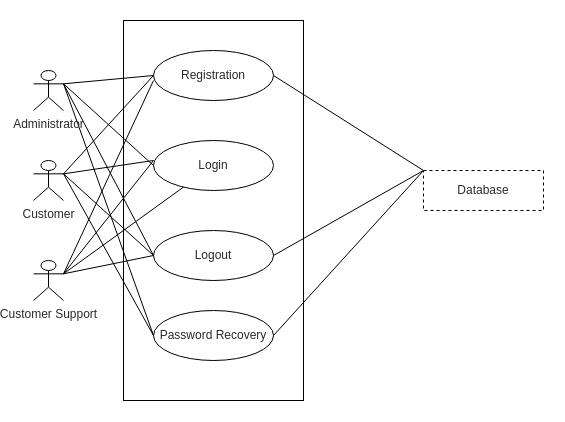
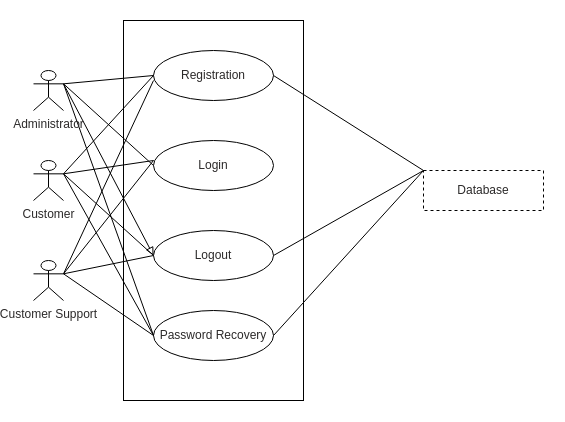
  <mxCell id="0" />
  <mxCell id="1" parent="0" />
  <mxCell id="2" value="" style="rounded=0;whiteSpace=wrap;html=1;fillColor=none;strokeColor=#000000;fontColor=#2c2a2a;" parent="1" vertex="1"><mxGeometry x="110" y="20" width="180" height="380" as="geometry" /></mxCell>
  <mxCell id="3" value="Registration" style="ellipse;whiteSpace=wrap;html=1;fillColor=none;strokeColor=#000000;fontColor=#2c2a2a;" parent="1" vertex="1"><mxGeometry x="140" y="50" width="120" height="50" as="geometry" /></mxCell>
  <mxCell id="4" value="Login" style="ellipse;whiteSpace=wrap;html=1;fillColor=none;strokeColor=#000000;fontColor=#2c2a2a;" parent="1" vertex="1"><mxGeometry x="140" y="140" width="120" height="50" as="geometry" /></mxCell>
  <mxCell id="5" value="Logout" style="ellipse;whiteSpace=wrap;html=1;fillColor=none;strokeColor=#000000;fontColor=#2c2a2a;" parent="1" vertex="1"><mxGeometry x="140" y="230" width="120" height="50" as="geometry" /></mxCell>
  <mxCell id="6" value="Password Recovery" style="ellipse;whiteSpace=wrap;html=1;fillColor=none;strokeColor=#000000;fontColor=#2c2a2a;" parent="1" vertex="1"><mxGeometry x="140" y="310" width="120" height="50" as="geometry" /></mxCell>
  <mxCell id="7" style="edgeStyle=none;html=1;exitX=1;exitY=0.333;exitDx=0;exitDy=0;exitPerimeter=0;entryX=0;entryY=0.5;entryDx=0;entryDy=0;endArrow=none;endFill=0;fillColor=none;strokeColor=#000000;fontColor=#2c2a2a;" parent="1" source="11" target="3" edge="1"><mxGeometry relative="1" as="geometry" /></mxCell>
  <mxCell id="8" style="edgeStyle=none;html=1;exitX=1;exitY=0.333;exitDx=0;exitDy=0;exitPerimeter=0;entryX=0;entryY=0.5;entryDx=0;entryDy=0;endArrow=none;endFill=0;fillColor=none;strokeColor=#000000;fontColor=#2c2a2a;" parent="1" source="11" target="4" edge="1"><mxGeometry relative="1" as="geometry" /></mxCell>
- <mxCell id="9" style="edgeStyle=none;html=1;exitX=1;exitY=0.333;exitDx=0;exitDy=0;exitPerimeter=0;entryX=0;entryY=0.5;entryDx=0;entryDy=0;endArrow=none;endFill=0;fillColor=none;strokeColor=#000000;fontColor=#2c2a2a;" parent="1" source="11" target="5" edge="1"><mxGeometry relative="1" as="geometry" /></mxCell>
+ <mxCell id="9" style="edgeStyle=none;html=1;exitX=1;exitY=0.333;exitDx=0;exitDy=0;exitPerimeter=0;entryX=0;entryY=0.5;entryDx=0;entryDy=0;endArrow=block;endFill=0;fillColor=none;strokeColor=#000000;fontColor=#2c2a2a;" parent="1" source="11" target="5" edge="1"><mxGeometry relative="1" as="geometry" /></mxCell>
  <mxCell id="10" style="edgeStyle=none;html=1;exitX=1;exitY=0.333;exitDx=0;exitDy=0;exitPerimeter=0;entryX=0;entryY=0.5;entryDx=0;entryDy=0;endArrow=none;endFill=0;fillColor=none;strokeColor=#000000;fontColor=#2c2a2a;" parent="1" source="11" target="6" edge="1"><mxGeometry relative="1" as="geometry" /></mxCell>
  <mxCell id="11" value="Administrator" style="shape=umlActor;verticalLabelPosition=bottom;verticalAlign=top;html=1;outlineConnect=0;fillColor=none;strokeColor=#000000;fontColor=#2c2a2a;" parent="1" vertex="1"><mxGeometry x="20" y="70" width="30" height="40" as="geometry" /></mxCell>
  <mxCell id="12" style="edgeStyle=none;html=1;exitX=1;exitY=0.333;exitDx=0;exitDy=0;exitPerimeter=0;endArrow=none;endFill=0;fillColor=none;strokeColor=#000000;fontColor=#2c2a2a;" parent="1" source="16" edge="1"><mxGeometry relative="1" as="geometry"><mxPoint x="140" y="80" as="targetPoint" /></mxGeometry></mxCell>
  <mxCell id="13" style="edgeStyle=none;html=1;exitX=1;exitY=0.333;exitDx=0;exitDy=0;exitPerimeter=0;endArrow=none;endFill=0;fillColor=none;strokeColor=#000000;fontColor=#2c2a2a;" parent="1" source="16" edge="1"><mxGeometry relative="1" as="geometry"><mxPoint x="140" y="160" as="targetPoint" /></mxGeometry></mxCell>
  <mxCell id="14" style="edgeStyle=none;html=1;exitX=1;exitY=0.333;exitDx=0;exitDy=0;exitPerimeter=0;entryX=0;entryY=0.5;entryDx=0;entryDy=0;endArrow=none;endFill=0;fillColor=none;strokeColor=#000000;fontColor=#2c2a2a;" parent="1" source="16" target="5" edge="1"><mxGeometry relative="1" as="geometry" /></mxCell>
- <mxCell id="15" style="edgeStyle=none;html=1;exitX=1;exitY=0.333;exitDx=0;exitDy=0;exitPerimeter=0;endArrow=none;endFill=0;fillColor=none;strokeColor=#000000;fontColor=#2c2a2a;" parent="1" source="16" target="4" edge="1"><mxGeometry relative="1" as="geometry" /></mxCell>
+ <mxCell id="15" style="edgeStyle=none;html=1;exitX=1;exitY=0.333;exitDx=0;exitDy=0;exitPerimeter=0;entryX=0;entryY=0.5;entryDx=0;entryDy=0;endArrow=none;endFill=0;fillColor=none;strokeColor=#000000;fontColor=#2c2a2a;" parent="1" source="16" target="6" edge="1"><mxGeometry relative="1" as="geometry" /></mxCell>
  <mxCell id="16" value="Customer Support" style="shape=umlActor;verticalLabelPosition=bottom;verticalAlign=top;html=1;outlineConnect=0;fillColor=none;strokeColor=#000000;fontColor=#2c2a2a;" parent="1" vertex="1"><mxGeometry x="20" y="260" width="30" height="40" as="geometry" /></mxCell>
  <mxCell id="17" style="edgeStyle=none;html=1;exitX=1;exitY=0.333;exitDx=0;exitDy=0;exitPerimeter=0;entryX=0;entryY=0.5;entryDx=0;entryDy=0;endArrow=none;endFill=0;fillColor=none;strokeColor=#000000;fontColor=#2c2a2a;" parent="1" source="21" target="3" edge="1"><mxGeometry relative="1" as="geometry" /></mxCell>
  <mxCell id="18" style="edgeStyle=none;html=1;exitX=1;exitY=0.333;exitDx=0;exitDy=0;exitPerimeter=0;endArrow=none;endFill=0;fillColor=none;strokeColor=#000000;fontColor=#2c2a2a;" parent="1" source="21" edge="1"><mxGeometry relative="1" as="geometry"><mxPoint x="140" y="160" as="targetPoint" /></mxGeometry></mxCell>
  <mxCell id="19" style="edgeStyle=none;html=1;exitX=1;exitY=0.333;exitDx=0;exitDy=0;exitPerimeter=0;entryX=0;entryY=0.5;entryDx=0;entryDy=0;endArrow=none;endFill=0;fillColor=none;strokeColor=#000000;fontColor=#2c2a2a;" parent="1" source="21" target="5" edge="1"><mxGeometry relative="1" as="geometry" /></mxCell>
  <mxCell id="20" style="edgeStyle=none;html=1;exitX=1;exitY=0.333;exitDx=0;exitDy=0;exitPerimeter=0;entryX=0;entryY=0.5;entryDx=0;entryDy=0;endArrow=none;endFill=0;fillColor=none;strokeColor=#000000;fontColor=#2c2a2a;" parent="1" source="21" target="6" edge="1"><mxGeometry relative="1" as="geometry" /></mxCell>
  <mxCell id="21" value="Customer" style="shape=umlActor;verticalLabelPosition=bottom;verticalAlign=top;html=1;outlineConnect=0;fillColor=none;strokeColor=#000000;fontColor=#2c2a2a;" parent="1" vertex="1"><mxGeometry x="20" y="160" width="30" height="40" as="geometry" /></mxCell>
  <mxCell id="22" style="edgeStyle=none;html=1;exitX=0;exitY=0;exitDx=0;exitDy=0;entryX=1;entryY=0.5;entryDx=0;entryDy=0;endArrow=none;endFill=0;fillColor=none;strokeColor=#000000;fontColor=#2c2a2a;" parent="1" source="25" target="3" edge="1"><mxGeometry relative="1" as="geometry" /></mxCell>
  <mxCell id="23" style="edgeStyle=none;html=1;exitX=0;exitY=0;exitDx=0;exitDy=0;entryX=1;entryY=0.5;entryDx=0;entryDy=0;endArrow=none;endFill=0;fillColor=none;strokeColor=#000000;fontColor=#2c2a2a;" parent="1" source="25" target="5" edge="1"><mxGeometry relative="1" as="geometry" /></mxCell>
  <mxCell id="24" style="edgeStyle=none;html=1;exitX=0;exitY=0;exitDx=0;exitDy=0;entryX=1;entryY=0.5;entryDx=0;entryDy=0;endArrow=none;endFill=0;fillColor=none;strokeColor=#000000;fontColor=#2c2a2a;" parent="1" source="25" target="6" edge="1"><mxGeometry relative="1" as="geometry" /></mxCell>
  <mxCell id="25" value="Database" style="rounded=0;whiteSpace=wrap;html=1;fillColor=none;strokeColor=#000000;fontColor=#2c2a2a;dashed=1;" parent="1" vertex="1"><mxGeometry x="410" y="170" width="120" height="40" as="geometry" /></mxCell>
